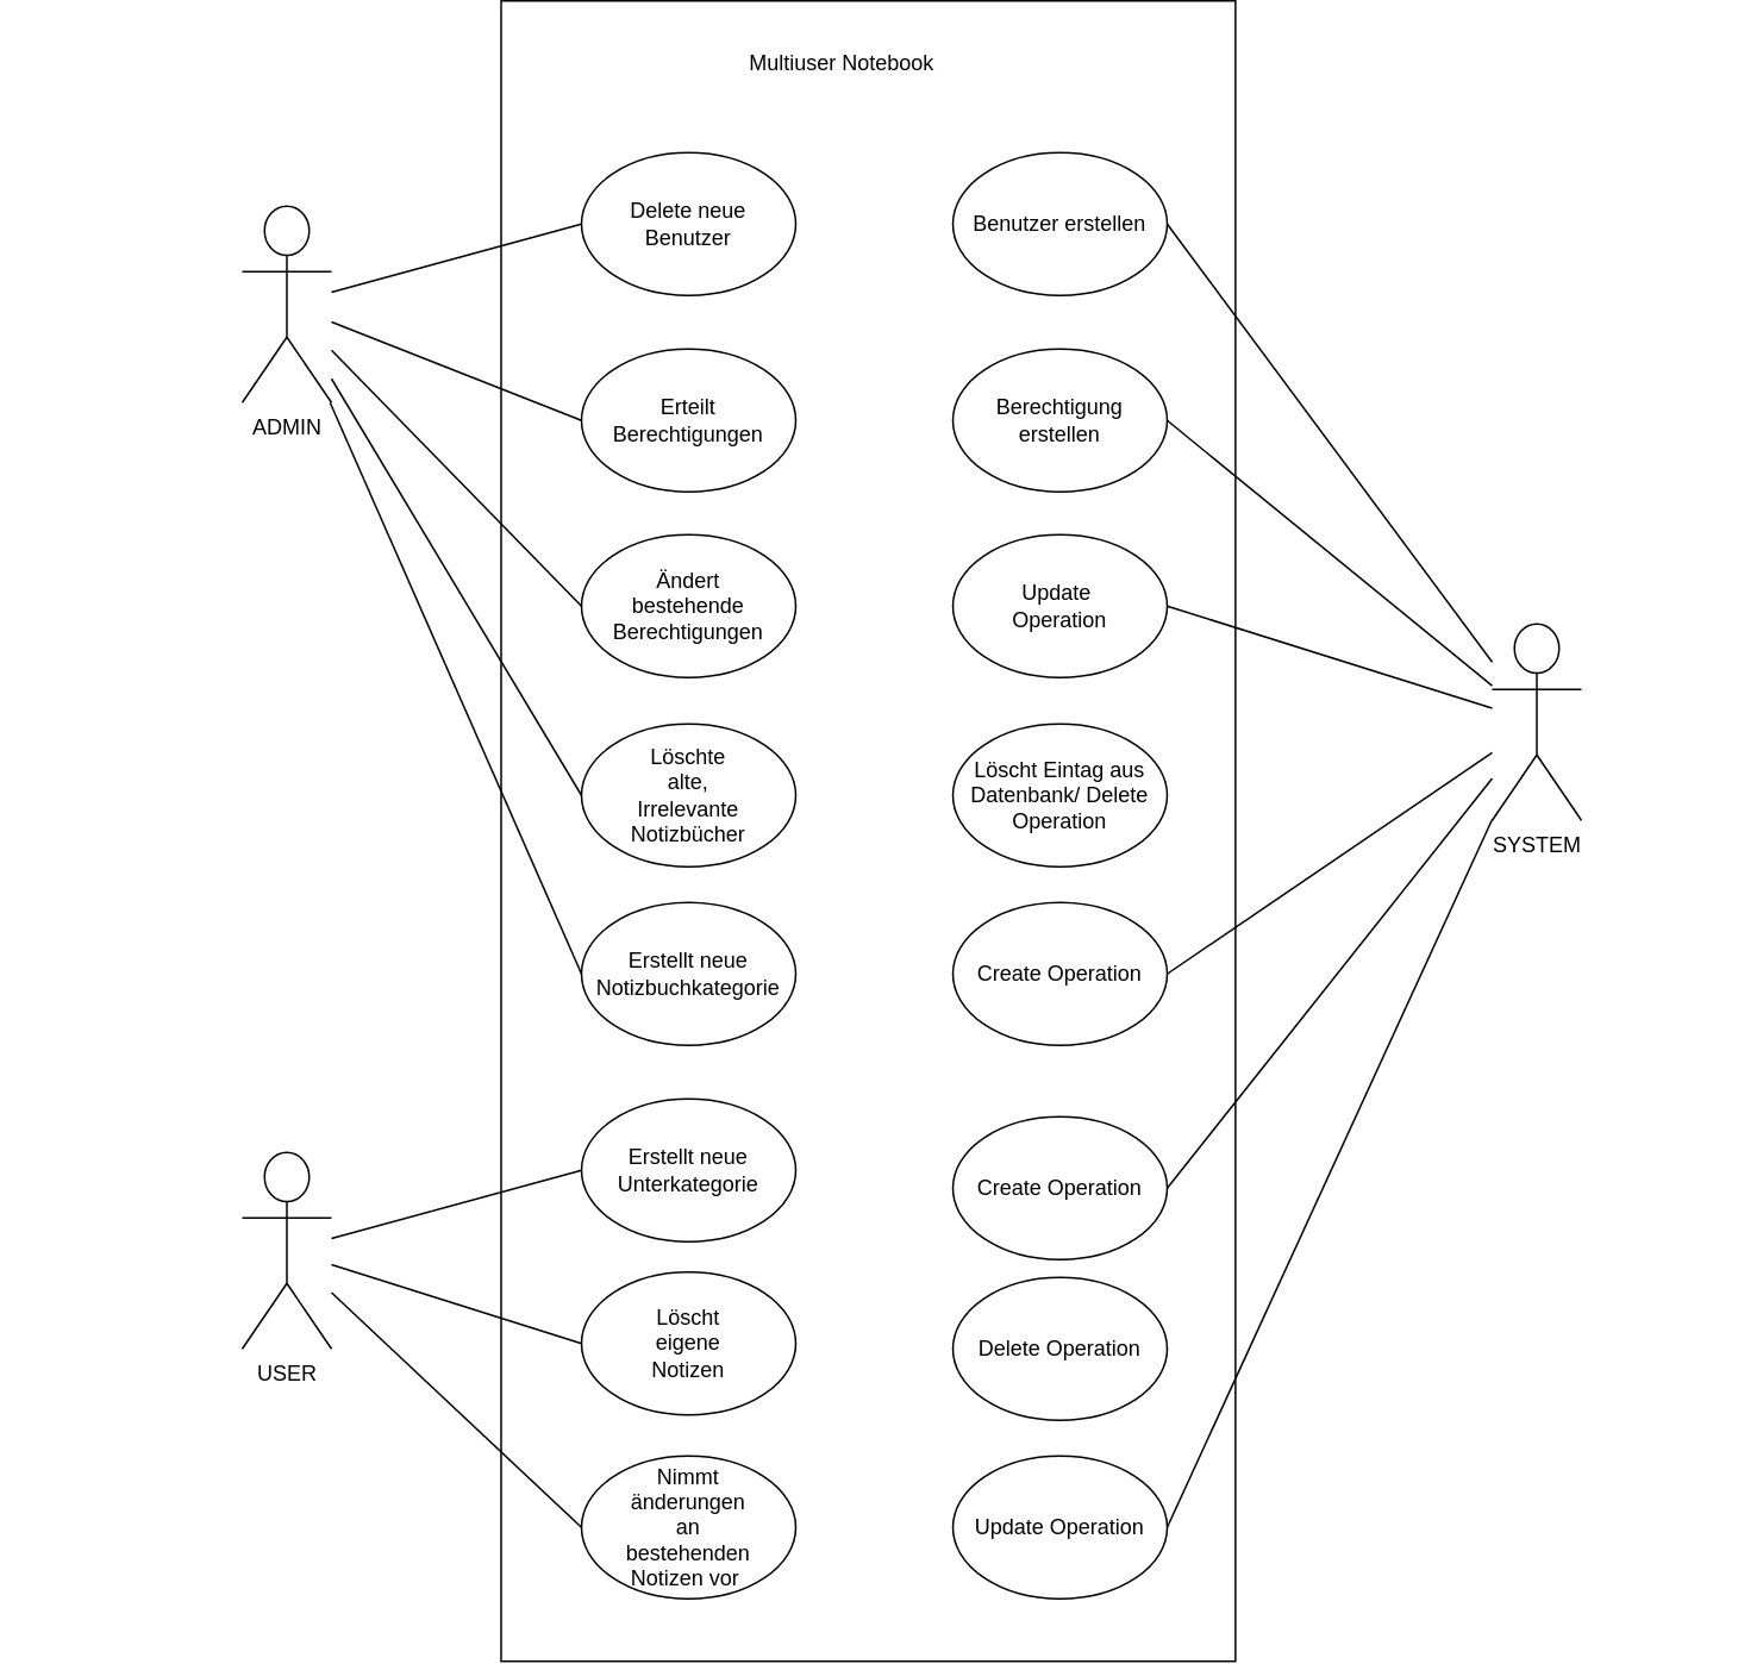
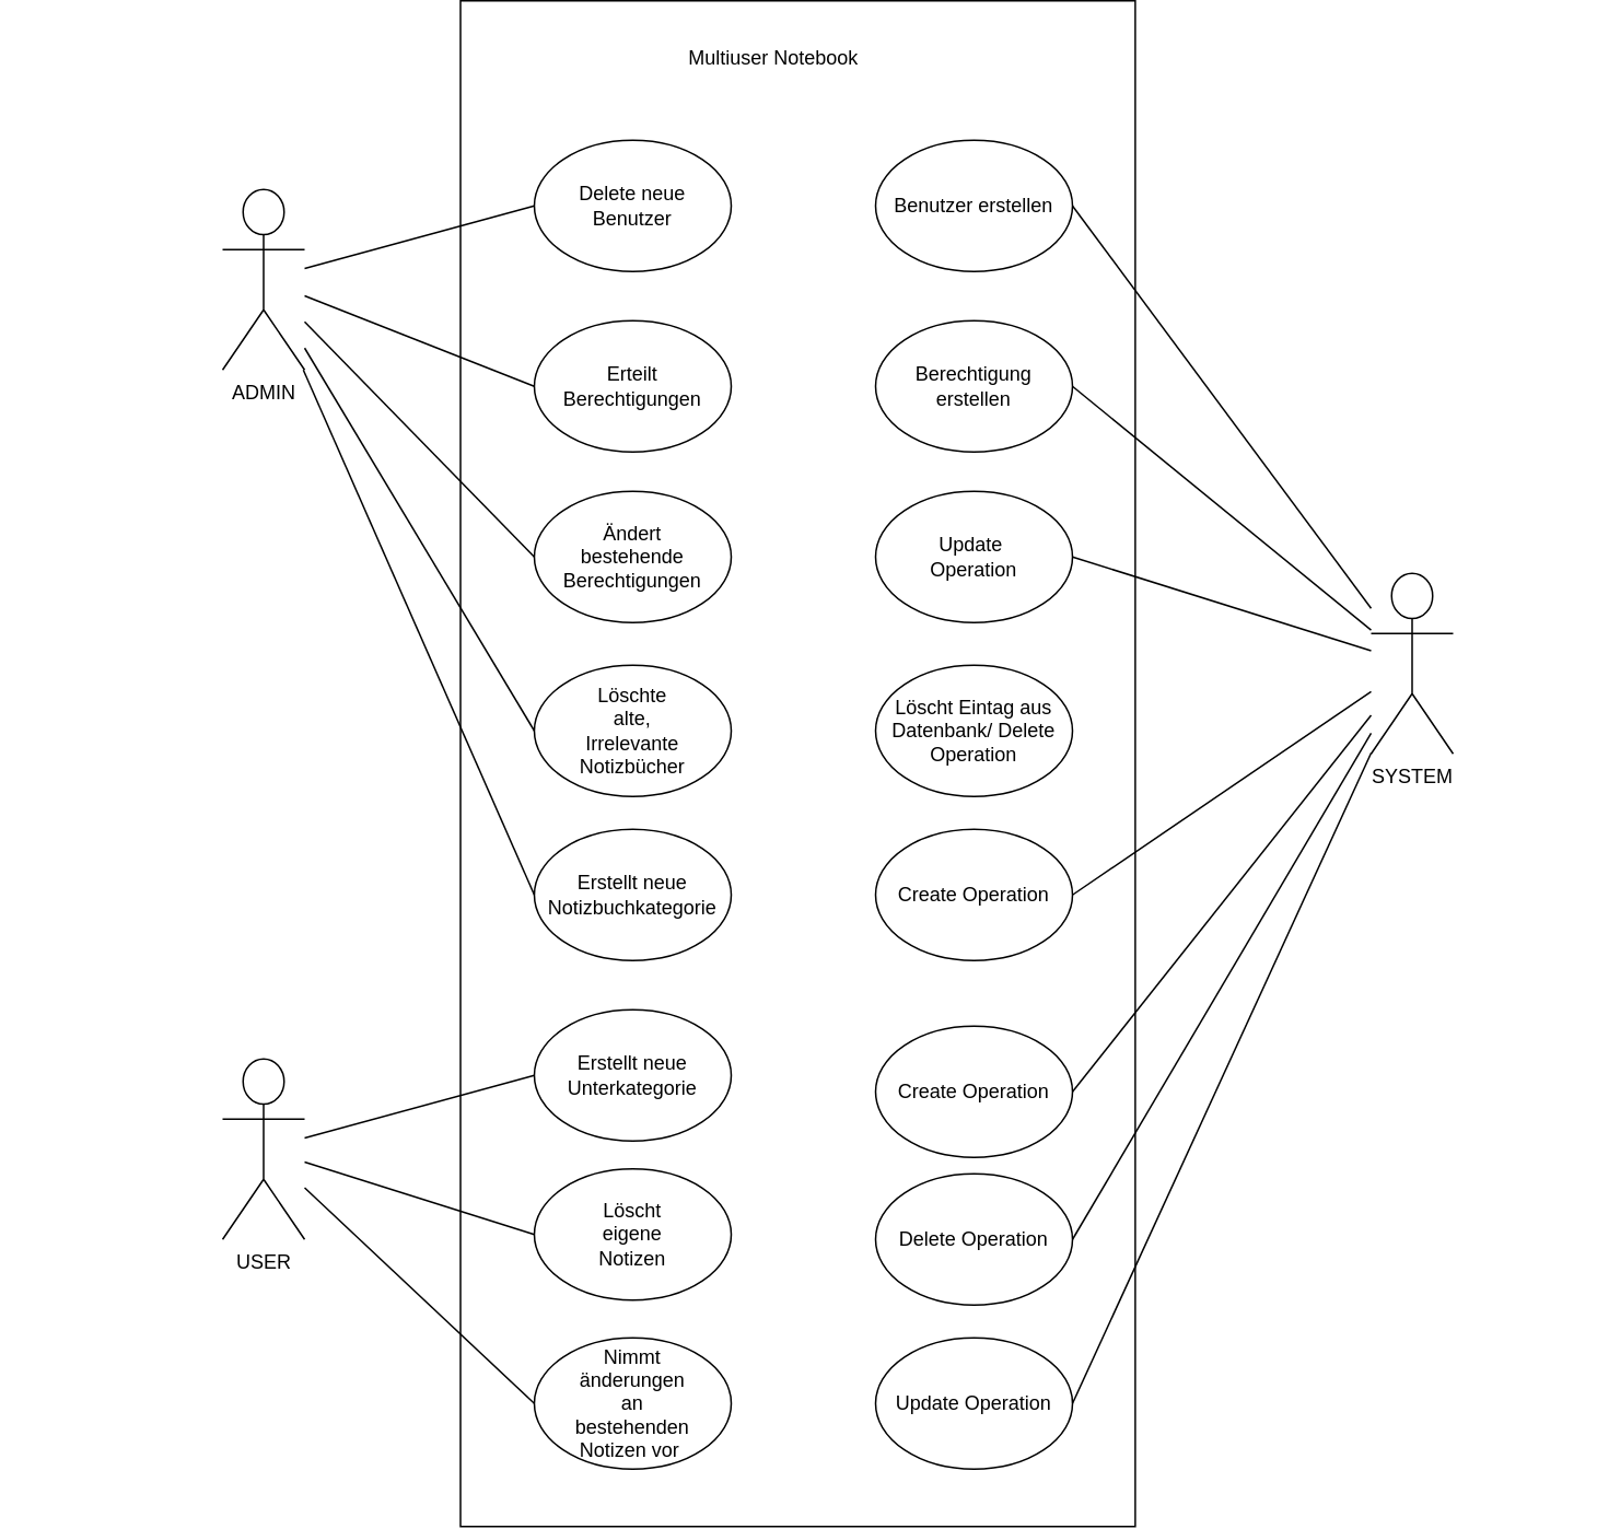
  <mxCell id="0" />
  <mxCell id="1" parent="0" />
  <mxCell id="2" value="" style="rounded=0;whiteSpace=wrap;html=1;rotation=90;" vertex="1" parent="1"><mxGeometry x="20.63" y="254.38" width="930" height="411.25" as="geometry" /></mxCell>
  <mxCell id="3" value="USER" style="shape=umlActor;verticalLabelPosition=bottom;verticalAlign=top;html=1;outlineConnect=0;" vertex="1" parent="1"><mxGeometry x="135" y="640" width="50" height="110" as="geometry" /></mxCell>
  <mxCell id="4" value="SYSTEM" style="shape=umlActor;verticalLabelPosition=bottom;verticalAlign=top;html=1;outlineConnect=0;" vertex="1" parent="1"><mxGeometry x="835" y="344" width="50" height="110" as="geometry" /></mxCell>
  <mxCell id="5" value="Multiuser Notebook" style="text;html=1;strokeColor=none;fillColor=none;align=center;verticalAlign=middle;whiteSpace=wrap;rounded=0;" vertex="1" parent="1"><mxGeometry x="409.25" y="20" width="124" height="20" as="geometry" /></mxCell>
  <mxCell id="6" value="" style="ellipse;whiteSpace=wrap;html=1;" vertex="1" parent="1"><mxGeometry x="325" y="80" width="120" height="80" as="geometry" /></mxCell>
  <mxCell id="7" value="Delete neue Benutzer" style="text;html=1;strokeColor=none;fillColor=none;align=center;verticalAlign=middle;whiteSpace=wrap;rounded=0;" vertex="1" parent="1"><mxGeometry x="345" y="110" width="80" height="20" as="geometry" /></mxCell>
  <mxCell id="8" value="ADMIN" style="shape=umlActor;verticalLabelPosition=bottom;verticalAlign=top;html=1;outlineConnect=0;" vertex="1" parent="1"><mxGeometry x="135" y="110" width="50" height="110" as="geometry" /></mxCell>
  <mxCell id="9" value="" style="endArrow=none;html=1;exitX=0;exitY=0.5;exitDx=0;exitDy=0;" edge="1" parent="1" source="6" target="8"><mxGeometry width="50" height="50" relative="1" as="geometry"><mxPoint x="465" y="460" as="sourcePoint" /><mxPoint x="515" y="410" as="targetPoint" /></mxGeometry></mxCell>
  <mxCell id="10" value="" style="ellipse;whiteSpace=wrap;html=1;" vertex="1" parent="1"><mxGeometry x="325" y="190" width="120" height="80" as="geometry" /></mxCell>
  <mxCell id="11" value="Erteilt Berechtigungen" style="text;html=1;strokeColor=none;fillColor=none;align=center;verticalAlign=middle;whiteSpace=wrap;rounded=0;" vertex="1" parent="1"><mxGeometry x="357" y="220" width="56" height="20" as="geometry" /></mxCell>
  <mxCell id="12" value="" style="endArrow=none;html=1;exitX=0;exitY=0.5;exitDx=0;exitDy=0;" edge="1" parent="1" source="10" target="8"><mxGeometry width="50" height="50" relative="1" as="geometry"><mxPoint x="465" y="450" as="sourcePoint" /><mxPoint x="515" y="400" as="targetPoint" /></mxGeometry></mxCell>
  <mxCell id="13" value="" style="ellipse;whiteSpace=wrap;html=1;" vertex="1" parent="1"><mxGeometry x="325" y="294" width="120" height="80" as="geometry" /></mxCell>
  <mxCell id="14" value="Ändert bestehende Berechtigungen" style="text;html=1;strokeColor=none;fillColor=none;align=center;verticalAlign=middle;whiteSpace=wrap;rounded=0;" vertex="1" parent="1"><mxGeometry x="365" y="324" width="40" height="20" as="geometry" /></mxCell>
  <mxCell id="15" value="" style="endArrow=none;html=1;exitX=0;exitY=0.5;exitDx=0;exitDy=0;" edge="1" parent="1" source="13" target="8"><mxGeometry width="50" height="50" relative="1" as="geometry"><mxPoint x="465" y="440" as="sourcePoint" /><mxPoint x="515" y="390" as="targetPoint" /></mxGeometry></mxCell>
  <mxCell id="16" value="" style="ellipse;whiteSpace=wrap;html=1;" vertex="1" parent="1"><mxGeometry x="325" y="400" width="120" height="80" as="geometry" /></mxCell>
  <mxCell id="17" value="Löschte alte, Irrelevante Notizbücher" style="text;html=1;strokeColor=none;fillColor=none;align=center;verticalAlign=middle;whiteSpace=wrap;rounded=0;" vertex="1" parent="1"><mxGeometry x="365" y="430" width="40" height="20" as="geometry" /></mxCell>
  <mxCell id="18" value="" style="endArrow=none;html=1;exitX=0;exitY=0.5;exitDx=0;exitDy=0;" edge="1" parent="1" source="16" target="8"><mxGeometry width="50" height="50" relative="1" as="geometry"><mxPoint x="465" y="410" as="sourcePoint" /><mxPoint x="515" y="360" as="targetPoint" /></mxGeometry></mxCell>
  <mxCell id="19" value="" style="ellipse;whiteSpace=wrap;html=1;" vertex="1" parent="1"><mxGeometry x="325" y="500" width="120" height="80" as="geometry" /></mxCell>
  <mxCell id="20" value="Erstellt neue Notizbuchkategorie" style="text;html=1;strokeColor=none;fillColor=none;align=center;verticalAlign=middle;whiteSpace=wrap;rounded=0;" vertex="1" parent="1"><mxGeometry x="365" y="530" width="40" height="20" as="geometry" /></mxCell>
  <mxCell id="21" value="" style="endArrow=none;html=1;exitX=0;exitY=0.5;exitDx=0;exitDy=0;" edge="1" parent="1" source="19" target="8"><mxGeometry width="50" height="50" relative="1" as="geometry"><mxPoint x="465" y="540" as="sourcePoint" /><mxPoint x="515" y="490" as="targetPoint" /></mxGeometry></mxCell>
  <mxCell id="22" value="" style="ellipse;whiteSpace=wrap;html=1;" vertex="1" parent="1"><mxGeometry x="325" y="610" width="120" height="80" as="geometry" /></mxCell>
  <mxCell id="23" value="Erstellt neue Unterkategorie" style="text;html=1;strokeColor=none;fillColor=none;align=center;verticalAlign=middle;whiteSpace=wrap;rounded=0;" vertex="1" parent="1"><mxGeometry x="365" y="640" width="40" height="20" as="geometry" /></mxCell>
  <mxCell id="24" value="" style="endArrow=none;html=1;exitX=0;exitY=0.5;exitDx=0;exitDy=0;" edge="1" parent="1" source="22" target="3"><mxGeometry width="50" height="50" relative="1" as="geometry"><mxPoint x="465" y="800" as="sourcePoint" /><mxPoint x="515" y="750" as="targetPoint" /></mxGeometry></mxCell>
  <mxCell id="25" value="" style="ellipse;whiteSpace=wrap;html=1;" vertex="1" parent="1"><mxGeometry x="325" y="707" width="120" height="80" as="geometry" /></mxCell>
  <mxCell id="26" value="Löscht eigene Notizen" style="text;html=1;strokeColor=none;fillColor=none;align=center;verticalAlign=middle;whiteSpace=wrap;rounded=0;" vertex="1" parent="1"><mxGeometry x="365" y="737" width="40" height="20" as="geometry" /></mxCell>
  <mxCell id="27" value="" style="endArrow=none;html=1;exitX=0;exitY=0.5;exitDx=0;exitDy=0;" edge="1" parent="1" source="25" target="3"><mxGeometry width="50" height="50" relative="1" as="geometry"><mxPoint x="465" y="790" as="sourcePoint" /><mxPoint x="515" y="740" as="targetPoint" /></mxGeometry></mxCell>
  <mxCell id="28" value="" style="ellipse;whiteSpace=wrap;html=1;" vertex="1" parent="1"><mxGeometry x="325" y="810" width="120" height="80" as="geometry" /></mxCell>
  <mxCell id="29" value="Nimmt änderungen an bestehenden Notizen vor&amp;nbsp;" style="text;html=1;strokeColor=none;fillColor=none;align=center;verticalAlign=middle;whiteSpace=wrap;rounded=0;" vertex="1" parent="1"><mxGeometry x="365" y="840" width="40" height="20" as="geometry" /></mxCell>
  <mxCell id="30" value="" style="endArrow=none;html=1;entryX=0;entryY=0.5;entryDx=0;entryDy=0;" edge="1" parent="1" source="3" target="28"><mxGeometry width="50" height="50" relative="1" as="geometry"><mxPoint x="135" y="850" as="sourcePoint" /><mxPoint x="185" y="800" as="targetPoint" /></mxGeometry></mxCell>
  <mxCell id="31" value="Löscht Eintag aus Datenbank/ Delete Operation" style="ellipse;whiteSpace=wrap;html=1;" vertex="1" parent="1"><mxGeometry x="533" y="400" width="120" height="80" as="geometry" /></mxCell>
  <mxCell id="32" value="" style="endArrow=none;html=1;exitX=1;exitY=0.5;exitDx=0;exitDy=0;" edge="1" parent="1" source="33" target="4"><mxGeometry width="50" height="50" relative="1" as="geometry"><mxPoint x="655" y="250" as="sourcePoint" /><mxPoint x="705" y="200" as="targetPoint" /></mxGeometry></mxCell>
  <mxCell id="33" value="" style="ellipse;whiteSpace=wrap;html=1;" vertex="1" parent="1"><mxGeometry x="533" y="294" width="120" height="80" as="geometry" /></mxCell>
  <mxCell id="34" value="Update&amp;nbsp; &amp;nbsp;Operation&amp;nbsp;" style="text;html=1;strokeColor=none;fillColor=none;align=center;verticalAlign=middle;whiteSpace=wrap;rounded=0;" vertex="1" parent="1"><mxGeometry x="557" y="324" width="72" height="20" as="geometry" /></mxCell>
  <mxCell id="35" value="" style="ellipse;whiteSpace=wrap;html=1;" vertex="1" parent="1"><mxGeometry x="533" y="190" width="120" height="80" as="geometry" /></mxCell>
  <mxCell id="36" value="Berechtigung erstellen" style="text;html=1;strokeColor=none;fillColor=none;align=center;verticalAlign=middle;whiteSpace=wrap;rounded=0;" vertex="1" parent="1"><mxGeometry x="573" y="220" width="40" height="20" as="geometry" /></mxCell>
  <mxCell id="37" value="" style="endArrow=none;html=1;exitX=1;exitY=0.5;exitDx=0;exitDy=0;" edge="1" parent="1" source="35" target="4"><mxGeometry width="50" height="50" relative="1" as="geometry"><mxPoint x="675" y="190" as="sourcePoint" /><mxPoint x="725" y="140" as="targetPoint" /></mxGeometry></mxCell>
  <mxCell id="38" value="Benutzer erstellen" style="ellipse;whiteSpace=wrap;html=1;" vertex="1" parent="1"><mxGeometry x="533" y="80" width="120" height="80" as="geometry" /></mxCell>
  <mxCell id="39" value="" style="endArrow=none;html=1;exitX=1;exitY=0.5;exitDx=0;exitDy=0;" edge="1" parent="1" source="38" target="4"><mxGeometry width="50" height="50" relative="1" as="geometry"><mxPoint x="725" y="190" as="sourcePoint" /><mxPoint x="775" y="140" as="targetPoint" /></mxGeometry></mxCell>
  <mxCell id="40" value="Create Operation" style="ellipse;whiteSpace=wrap;html=1;" vertex="1" parent="1"><mxGeometry x="533" y="500" width="120" height="80" as="geometry" /></mxCell>
  <mxCell id="41" value="" style="endArrow=none;html=1;exitX=1;exitY=0.5;exitDx=0;exitDy=0;" edge="1" parent="1" source="40" target="4"><mxGeometry width="50" height="50" relative="1" as="geometry"><mxPoint x="695" y="550" as="sourcePoint" /><mxPoint x="745" y="500" as="targetPoint" /></mxGeometry></mxCell>
  <mxCell id="42" value="Create Operation" style="ellipse;whiteSpace=wrap;html=1;" vertex="1" parent="1"><mxGeometry x="533" y="620" width="120" height="80" as="geometry" /></mxCell>
  <mxCell id="43" value="" style="endArrow=none;html=1;exitX=1;exitY=0.5;exitDx=0;exitDy=0;" edge="1" parent="1" source="42" target="4"><mxGeometry width="50" height="50" relative="1" as="geometry"><mxPoint x="765" y="620" as="sourcePoint" /><mxPoint x="815" y="570" as="targetPoint" /></mxGeometry></mxCell>
  <mxCell id="44" value="Delete Operation" style="ellipse;whiteSpace=wrap;html=1;" vertex="1" parent="1"><mxGeometry x="533" y="710" width="120" height="80" as="geometry" /></mxCell>
  <mxCell id="45" value="Update Operation" style="ellipse;whiteSpace=wrap;html=1;" vertex="1" parent="1"><mxGeometry x="533" y="810" width="120" height="80" as="geometry" /></mxCell>
+ <mxCell id="46" value="" style="endArrow=none;html=1;exitX=1;exitY=0.5;exitDx=0;exitDy=0;" edge="1" parent="1" source="44" target="4"><mxGeometry width="50" height="50" relative="1" as="geometry"><mxPoint x="465" y="730" as="sourcePoint" /><mxPoint x="515" y="680" as="targetPoint" /></mxGeometry></mxCell>
  <mxCell id="47" value="" style="endArrow=none;html=1;exitX=1;exitY=0.5;exitDx=0;exitDy=0;" edge="1" parent="1" source="45" target="4"><mxGeometry width="50" height="50" relative="1" as="geometry"><mxPoint x="465" y="730" as="sourcePoint" /><mxPoint x="515" y="680" as="targetPoint" /></mxGeometry></mxCell>
